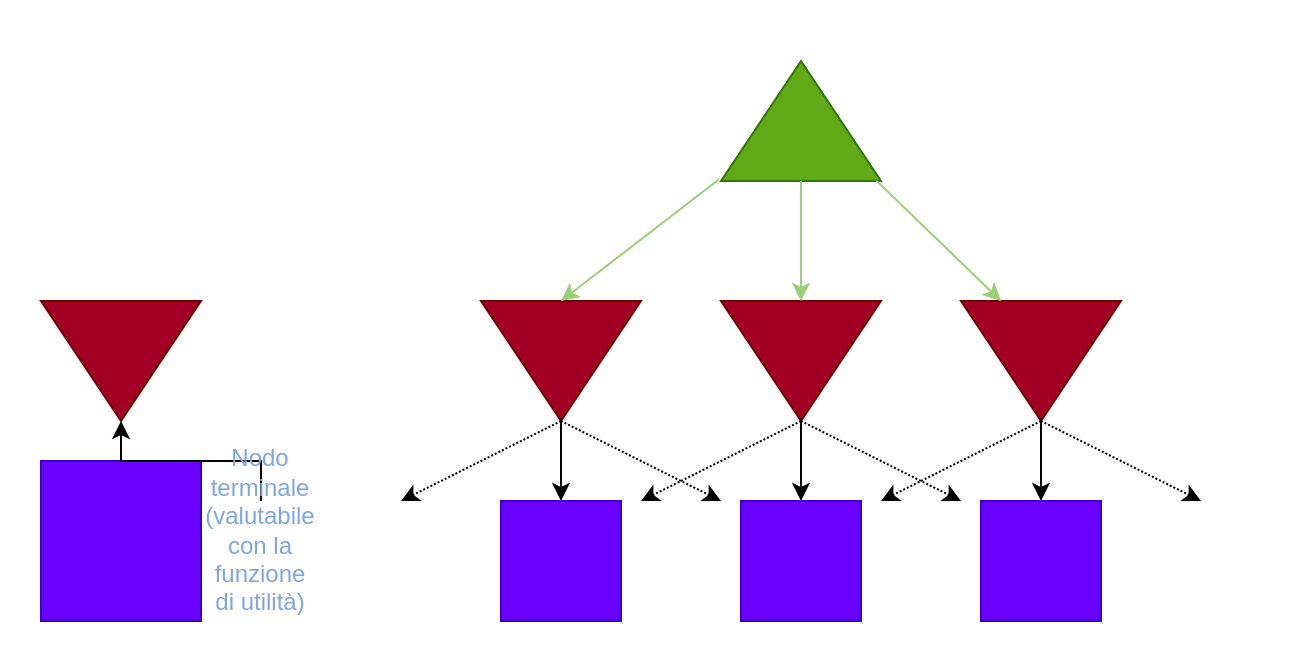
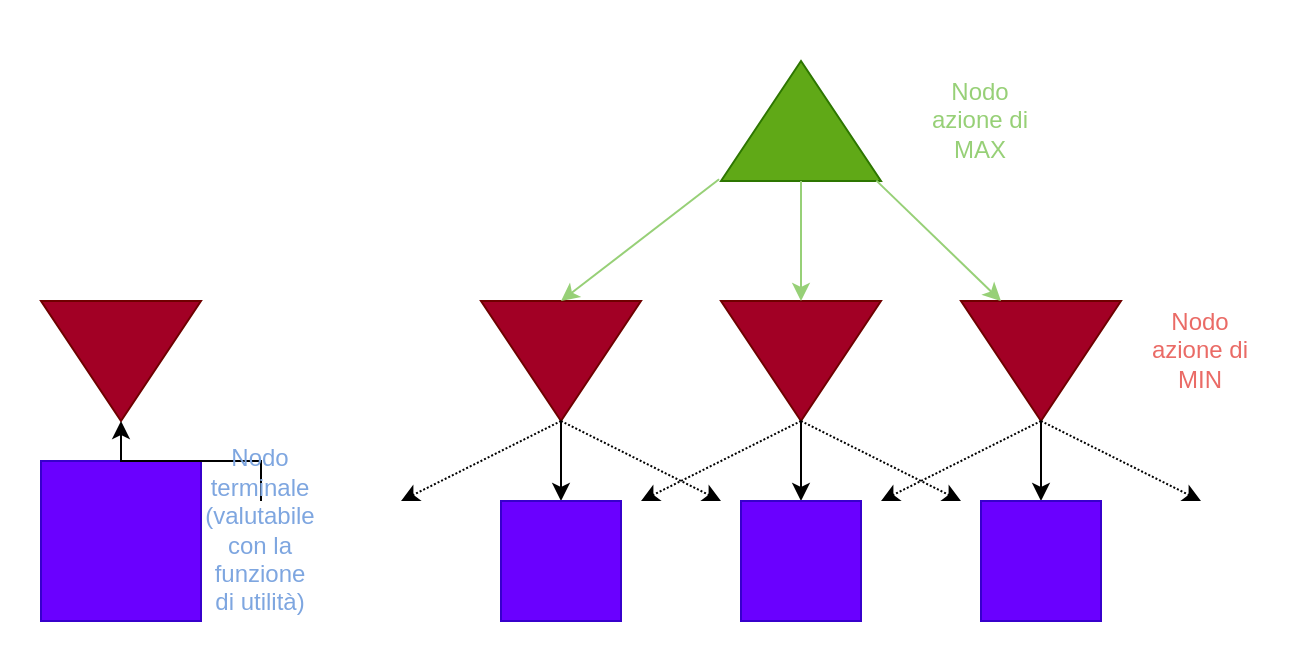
  <mxCell id="0" />
  <mxCell id="1" parent="0" />
  <mxCell id="2" value="" style="triangle;whiteSpace=wrap;html=1;rotation=-90;fillColor=#60a917;strokeColor=#2D7600;fontColor=#ffffff;" parent="1" vertex="1"><mxGeometry x="370" y="20" width="60" height="80" as="geometry" /></mxCell>
+ <mxCell id="3" value="Nodo azione di MAX" style="text;html=1;align=center;verticalAlign=middle;whiteSpace=wrap;rounded=0;fontColor=#97D077;" parent="1" vertex="1"><mxGeometry x="460" y="45" width="60" height="30" as="geometry" /></mxCell>
  <mxCell id="4" value="" style="triangle;whiteSpace=wrap;html=1;rotation=90;fontColor=#ffffff;noLabel=1;fillColor=#a20025;strokeColor=#6F0000;" parent="1" vertex="1"><mxGeometry x="30" y="140" width="60" height="80" as="geometry" /></mxCell>
+ <mxCell id="5" value="Nodo azione di MIN" style="text;html=1;strokeColor=none;fillColor=none;align=center;verticalAlign=middle;whiteSpace=wrap;rounded=0;fontColor=#EA6B66;" parent="1" vertex="1"><mxGeometry x="570" y="160" width="60" height="30" as="geometry" /></mxCell>
  <mxCell id="6" value="" style="whiteSpace=wrap;html=1;aspect=fixed;fillColor=#6a00ff;fontColor=#ffffff;strokeColor=#3700CC;" parent="1" vertex="1"><mxGeometry x="20" y="230" width="80" height="80" as="geometry" /></mxCell>
  <mxCell id="7" value="" style="edgeStyle=orthogonalEdgeStyle;rounded=0;orthogonalLoop=1;jettySize=auto;html=1;" edge="1" parent="1" source="8" target="4"><mxGeometry relative="1" as="geometry" /></mxCell>
  <mxCell id="8" value="Nodo terminale&lt;br&gt;(valutabile con la funzione di utilità)" style="text;html=1;align=center;verticalAlign=middle;whiteSpace=wrap;rounded=0;fontColor=#7EA6E0;" parent="1" vertex="1"><mxGeometry x="100" y="250" width="60" height="30" as="geometry" /></mxCell>
  <mxCell id="9" value="" style="triangle;whiteSpace=wrap;html=1;rotation=90;fontColor=#ffffff;noLabel=1;fillColor=#a20025;strokeColor=#6F0000;" vertex="1" parent="1"><mxGeometry x="250" y="140" width="60" height="80" as="geometry" /></mxCell>
  <mxCell id="10" value="" style="triangle;whiteSpace=wrap;html=1;rotation=90;fontColor=#ffffff;noLabel=1;fillColor=#a20025;strokeColor=#6F0000;" vertex="1" parent="1"><mxGeometry x="370" y="140" width="60" height="80" as="geometry" /></mxCell>
  <mxCell id="11" value="" style="triangle;whiteSpace=wrap;html=1;rotation=90;fontColor=#ffffff;noLabel=1;fillColor=#a20025;strokeColor=#6F0000;" vertex="1" parent="1"><mxGeometry x="490" y="140" width="60" height="80" as="geometry" /></mxCell>
  <mxCell id="12" value="" style="endArrow=classic;html=1;rounded=0;exitX=0.014;exitY=-0.012;exitDx=0;exitDy=0;exitPerimeter=0;entryX=0;entryY=0.5;entryDx=0;entryDy=0;fontColor=#66FF66;strokeColor=#97D077;" edge="1" parent="1" source="2" target="9"><mxGeometry width="50" height="50" relative="1" as="geometry"><mxPoint x="300" y="260" as="sourcePoint" /><mxPoint x="350" y="210" as="targetPoint" /></mxGeometry></mxCell>
  <mxCell id="13" value="" style="endArrow=classic;html=1;rounded=0;exitX=0;exitY=0.5;exitDx=0;exitDy=0;entryX=0;entryY=0.5;entryDx=0;entryDy=0;strokeColor=#97D077;" edge="1" parent="1" source="2" target="10"><mxGeometry width="50" height="50" relative="1" as="geometry"><mxPoint x="369" y="99" as="sourcePoint" /><mxPoint x="290" y="160" as="targetPoint" /></mxGeometry></mxCell>
  <mxCell id="14" value="" style="endArrow=classic;html=1;rounded=0;exitX=0.003;exitY=0.971;exitDx=0;exitDy=0;exitPerimeter=0;entryX=0;entryY=0.75;entryDx=0;entryDy=0;strokeColor=#97D077;" edge="1" parent="1" source="2" target="11"><mxGeometry width="50" height="50" relative="1" as="geometry"><mxPoint x="379" y="109" as="sourcePoint" /><mxPoint x="300" y="170" as="targetPoint" /></mxGeometry></mxCell>
  <mxCell id="15" value="" style="endArrow=classic;html=1;rounded=0;exitX=1;exitY=0.5;exitDx=0;exitDy=0;dashed=1;dashPattern=1 1;" edge="1" parent="1" source="9"><mxGeometry width="50" height="50" relative="1" as="geometry"><mxPoint x="300" y="260" as="sourcePoint" /><mxPoint x="200" y="250" as="targetPoint" /></mxGeometry></mxCell>
  <mxCell id="16" value="" style="endArrow=classic;html=1;rounded=0;" edge="1" parent="1"><mxGeometry width="50" height="50" relative="1" as="geometry"><mxPoint x="280" y="210" as="sourcePoint" /><mxPoint x="280" y="250" as="targetPoint" /></mxGeometry></mxCell>
  <mxCell id="17" value="" style="endArrow=classic;html=1;rounded=0;dashed=1;dashPattern=1 1;" edge="1" parent="1"><mxGeometry width="50" height="50" relative="1" as="geometry"><mxPoint x="280" y="210" as="sourcePoint" /><mxPoint x="360" y="250" as="targetPoint" /></mxGeometry></mxCell>
  <mxCell id="18" value="" style="endArrow=classic;html=1;rounded=0;exitX=1;exitY=0.5;exitDx=0;exitDy=0;dashed=1;dashPattern=1 1;" edge="1" parent="1"><mxGeometry width="50" height="50" relative="1" as="geometry"><mxPoint x="400" y="210" as="sourcePoint" /><mxPoint x="320" y="250" as="targetPoint" /></mxGeometry></mxCell>
  <mxCell id="19" value="" style="endArrow=classic;html=1;rounded=0;" edge="1" parent="1"><mxGeometry width="50" height="50" relative="1" as="geometry"><mxPoint x="400" y="210" as="sourcePoint" /><mxPoint x="400" y="250" as="targetPoint" /></mxGeometry></mxCell>
  <mxCell id="20" value="" style="endArrow=classic;html=1;rounded=0;dashed=1;dashPattern=1 1;" edge="1" parent="1"><mxGeometry width="50" height="50" relative="1" as="geometry"><mxPoint x="400" y="210" as="sourcePoint" /><mxPoint x="480" y="250" as="targetPoint" /></mxGeometry></mxCell>
  <mxCell id="21" value="" style="endArrow=classic;html=1;rounded=0;exitX=1;exitY=0.5;exitDx=0;exitDy=0;dashed=1;dashPattern=1 1;" edge="1" parent="1"><mxGeometry width="50" height="50" relative="1" as="geometry"><mxPoint x="520" y="210" as="sourcePoint" /><mxPoint x="440" y="250" as="targetPoint" /></mxGeometry></mxCell>
  <mxCell id="22" value="" style="endArrow=classic;html=1;rounded=0;" edge="1" parent="1"><mxGeometry width="50" height="50" relative="1" as="geometry"><mxPoint x="520" y="210" as="sourcePoint" /><mxPoint x="520" y="250" as="targetPoint" /></mxGeometry></mxCell>
  <mxCell id="23" value="" style="endArrow=classic;html=1;rounded=0;dashed=1;dashPattern=1 1;" edge="1" parent="1"><mxGeometry width="50" height="50" relative="1" as="geometry"><mxPoint x="520" y="210" as="sourcePoint" /><mxPoint x="600" y="250" as="targetPoint" /></mxGeometry></mxCell>
  <mxCell id="24" value="" style="whiteSpace=wrap;html=1;aspect=fixed;fillColor=#6a00ff;fontColor=#ffffff;strokeColor=#3700CC;" vertex="1" parent="1"><mxGeometry x="250" y="250" width="60" height="60" as="geometry" /></mxCell>
  <mxCell id="25" value="" style="whiteSpace=wrap;html=1;aspect=fixed;fillColor=#6a00ff;fontColor=#ffffff;strokeColor=#3700CC;" vertex="1" parent="1"><mxGeometry x="370" y="250" width="60" height="60" as="geometry" /></mxCell>
  <mxCell id="26" value="" style="whiteSpace=wrap;html=1;aspect=fixed;fillColor=#6a00ff;fontColor=#ffffff;strokeColor=#3700CC;" vertex="1" parent="1"><mxGeometry x="490" y="250" width="60" height="60" as="geometry" /></mxCell>
